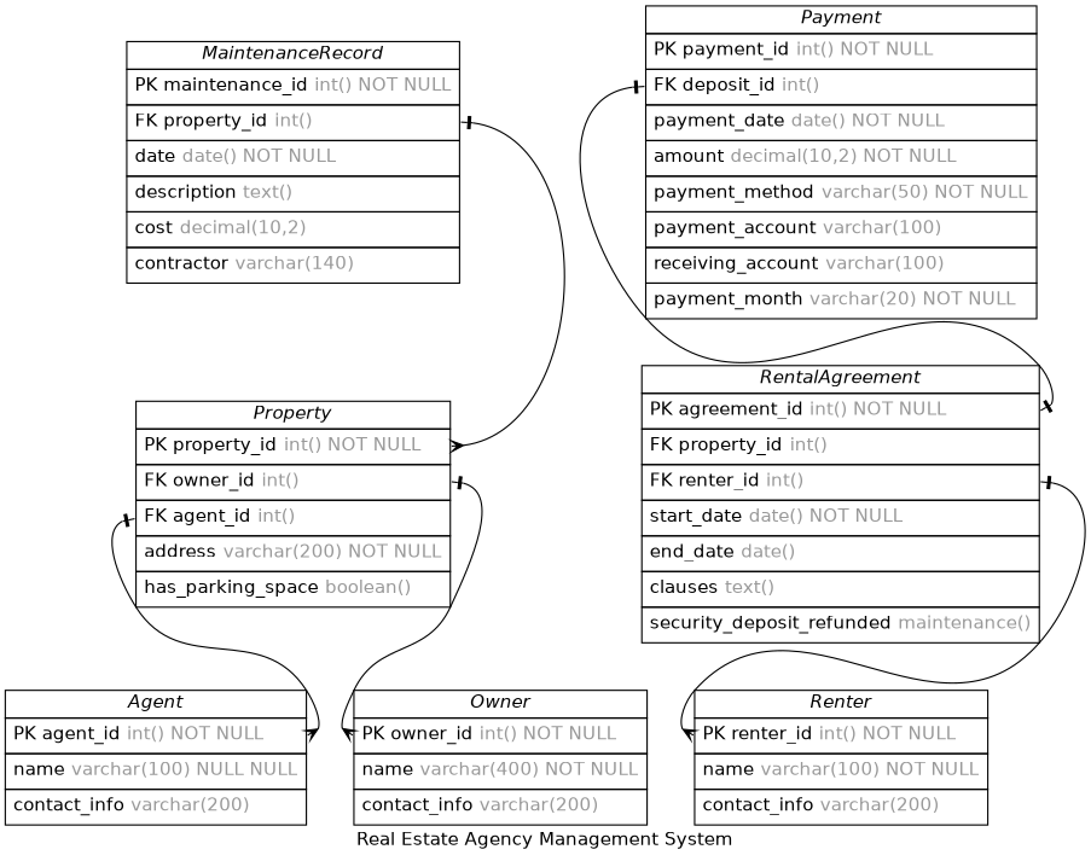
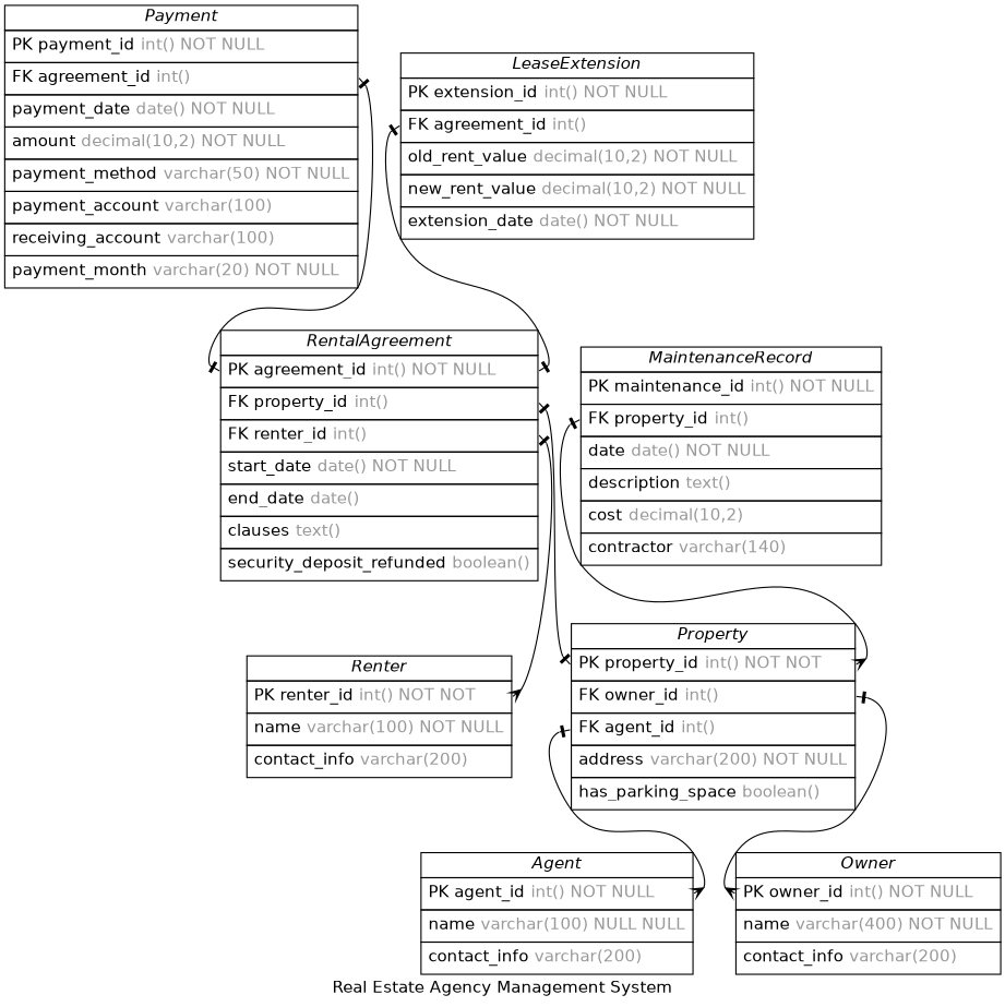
  digraph {
    concentrate=true
    fontname=Helvetica
    label="Real Estate Agency Management System"
    nodesep=0.5
    rankdir=TB
    splines=spline
    node [fontname=Helvetica shape=plain]
    edge [arrowhead=ocrow arrowsize=0.9 arrowtail=noneotee dir=both fontname=Helvetica fontsize=12 headport=property_id labelangle=32 labeldistance=1.8 penwidth=1.0 tailport=property_id]
    n1 [label=<         <table border="0" cellborder="1" cellspacing="0" >         <tr><td><i>Agent</i></td></tr>         <tr><td port="agent_id" align="left" cellpadding="5">PK agent_id <font color="grey60">int() NOT NULL</font></td></tr>         <tr><td port="name" align="left" cellpadding="5">name <font color="grey60">varchar(100) NULL NULL</font></td></tr>         <tr><td port="contact_info" align="left" cellpadding="5">contact_info <font color="grey60">varchar(200)</font></td></tr>     </table>>]
    n2 [label=<         <table border="0" cellborder="1" cellspacing="0" >         <tr><td><i>Owner</i></td></tr>         <tr><td port="owner_id" align="left" cellpadding="5">PK owner_id <font color="grey60">int() NOT NULL</font></td></tr>         <tr><td port="name" align="left" cellpadding="5">name <font color="grey60">varchar(400) NOT NULL</font></td></tr>         <tr><td port="contact_info" align="left" cellpadding="5">contact_info <font color="grey60">varchar(200)</font></td></tr>     </table>>]
-   n3 [label=<         <table border="0" cellborder="1" cellspacing="0" >         <tr><td><i>Renter</i></td></tr>         <tr><td port="renter_id" align="left" cellpadding="5">PK renter_id <font color="grey60">int() NOT NULL</font></td></tr>         <tr><td port="name" align="left" cellpadding="5">name <font color="grey60">varchar(100) NOT NULL</font></td></tr>         <tr><td port="contact_info" align="left" cellpadding="5">contact_info <font color="grey60">varchar(200)</font></td></tr>     </table>>]
-   n4 [label=<         <table border="0" cellborder="1" cellspacing="0" >         <tr><td><i>Property</i></td></tr>         <tr><td port="property_id" align="left" cellpadding="5">PK property_id <font color="grey60">int() NOT NULL</font></td></tr>         <tr><td port="owner_id" align="left" cellpadding="5">FK owner_id <font color="grey60">int()</font></td></tr>         <tr><td port="agent_id" align="left" cellpadding="5">FK agent_id <font color="grey60">int()</font></td></tr>         <tr><td port="address" align="left" cellpadding="5">address <font color="grey60">varchar(200) NOT NULL</font></td></tr>         <tr><td port="has_parking_space" align="left" cellpadding="5">has_parking_space <font color="grey60">boolean()</font></td></tr>     </table>>]
-   n5 [label=<         <table border="0" cellborder="1" cellspacing="0" >         <tr><td><i>RentalAgreement</i></td></tr>         <tr><td port="agreement_id" align="left" cellpadding="5">PK agreement_id <font color="grey60">int() NOT NULL</font></td></tr>         <tr><td port="property_id" align="left" cellpadding="5">FK property_id <font color="grey60">int()</font></td></tr>         <tr><td port="renter_id" align="left" cellpadding="5">FK renter_id <font color="grey60">int()</font></td></tr>         <tr><td port="start_date" align="left" cellpadding="5">start_date <font color="grey60">date() NOT NULL</font></td></tr>         <tr><td port="end_date" align="left" cellpadding="5">end_date <font color="grey60">date()</font></td></tr>         <tr><td port="clauses" align="left" cellpadding="5">clauses <font color="grey60">text()</font></td></tr>         <tr><td port="security_deposit_refunded" align="left" cellpadding="5">security_deposit_refunded <font color="grey60">maintenance()</font></td></tr>     </table>>]
-   n6 [label=<         <table border="0" cellborder="1" cellspacing="0" >         <tr><td><i>Payment</i></td></tr>         <tr><td port="payment_id" align="left" cellpadding="5">PK payment_id <font color="grey60">int() NOT NULL</font></td></tr>         <tr><td port="agreement_id" align="left" cellpadding="5">FK deposit_id <font color="grey60">int()</font></td></tr>         <tr><td port="payment_date" align="left" cellpadding="5">payment_date <font color="grey60">date() NOT NULL</font></td></tr>         <tr><td port="amount" align="left" cellpadding="5">amount <font color="grey60">decimal(10,2) NOT NULL</font></td></tr>         <tr><td port="payment_method" align="left" cellpadding="5">payment_method <font color="grey60">varchar(50) NOT NULL</font></td></tr>         <tr><td port="payment_account" align="left" cellpadding="5">payment_account <font color="grey60">varchar(100)</font></td></tr>         <tr><td port="receiving_account" align="left" cellpadding="5">receiving_account <font color="grey60">varchar(100)</font></td></tr>         <tr><td port="payment_month" align="left" cellpadding="5">payment_month <font color="grey60">varchar(20) NOT NULL</font></td></tr>     </table>>]
+   n3 [label=<         <table border="0" cellborder="1" cellspacing="0" >         <tr><td><i>Renter</i></td></tr>         <tr><td port="renter_id" align="left" cellpadding="5">PK renter_id <font color="grey60">int() NOT NOT</font></td></tr>         <tr><td port="name" align="left" cellpadding="5">name <font color="grey60">varchar(100) NOT NULL</font></td></tr>         <tr><td port="contact_info" align="left" cellpadding="5">contact_info <font color="grey60">varchar(200)</font></td></tr>     </table>>]
+   n4 [label=<         <table border="0" cellborder="1" cellspacing="0" >         <tr><td><i>Property</i></td></tr>         <tr><td port="property_id" align="left" cellpadding="5">PK property_id <font color="grey60">int() NOT NOT</font></td></tr>         <tr><td port="owner_id" align="left" cellpadding="5">FK owner_id <font color="grey60">int()</font></td></tr>         <tr><td port="agent_id" align="left" cellpadding="5">FK agent_id <font color="grey60">int()</font></td></tr>         <tr><td port="address" align="left" cellpadding="5">address <font color="grey60">varchar(200) NOT NULL</font></td></tr>         <tr><td port="has_parking_space" align="left" cellpadding="5">has_parking_space <font color="grey60">boolean()</font></td></tr>     </table>>]
+   n5 [label=<         <table border="0" cellborder="1" cellspacing="0" >         <tr><td><i>RentalAgreement</i></td></tr>         <tr><td port="agreement_id" align="left" cellpadding="5">PK agreement_id <font color="grey60">int() NOT NULL</font></td></tr>         <tr><td port="property_id" align="left" cellpadding="5">FK property_id <font color="grey60">int()</font></td></tr>         <tr><td port="renter_id" align="left" cellpadding="5">FK renter_id <font color="grey60">int()</font></td></tr>         <tr><td port="start_date" align="left" cellpadding="5">start_date <font color="grey60">date() NOT NULL</font></td></tr>         <tr><td port="end_date" align="left" cellpadding="5">end_date <font color="grey60">date()</font></td></tr>         <tr><td port="clauses" align="left" cellpadding="5">clauses <font color="grey60">text()</font></td></tr>         <tr><td port="security_deposit_refunded" align="left" cellpadding="5">security_deposit_refunded <font color="grey60">boolean()</font></td></tr>     </table>>]
+   n6 [label=<         <table border="0" cellborder="1" cellspacing="0" >         <tr><td><i>Payment</i></td></tr>         <tr><td port="payment_id" align="left" cellpadding="5">PK payment_id <font color="grey60">int() NOT NULL</font></td></tr>         <tr><td port="agreement_id" align="left" cellpadding="5">FK agreement_id <font color="grey60">int()</font></td></tr>         <tr><td port="payment_date" align="left" cellpadding="5">payment_date <font color="grey60">date() NOT NULL</font></td></tr>         <tr><td port="amount" align="left" cellpadding="5">amount <font color="grey60">decimal(10,2) NOT NULL</font></td></tr>         <tr><td port="payment_method" align="left" cellpadding="5">payment_method <font color="grey60">varchar(50) NOT NULL</font></td></tr>         <tr><td port="payment_account" align="left" cellpadding="5">payment_account <font color="grey60">varchar(100)</font></td></tr>         <tr><td port="receiving_account" align="left" cellpadding="5">receiving_account <font color="grey60">varchar(100)</font></td></tr>         <tr><td port="payment_month" align="left" cellpadding="5">payment_month <font color="grey60">varchar(20) NOT NULL</font></td></tr>     </table>>]
    n7 [label=<         <table border="0" cellborder="1" cellspacing="0" >         <tr><td><i>MaintenanceRecord</i></td></tr>         <tr><td port="maintenance_id" align="left" cellpadding="5">PK maintenance_id <font color="grey60">int() NOT NULL</font></td></tr>         <tr><td port="property_id" align="left" cellpadding="5">FK property_id <font color="grey60">int()</font></td></tr>         <tr><td port="date" align="left" cellpadding="5">date <font color="grey60">date() NOT NULL</font></td></tr>         <tr><td port="description" align="left" cellpadding="5">description <font color="grey60">text()</font></td></tr>         <tr><td port="cost" align="left" cellpadding="5">cost <font color="grey60">decimal(10,2)</font></td></tr>         <tr><td port="contractor" align="left" cellpadding="5">contractor <font color="grey60">varchar(140)</font></td></tr>     </table>>]
+   n8 [label=<         <table border="0" cellborder="1" cellspacing="0" >         <tr><td><i>LeaseExtension</i></td></tr>         <tr><td port="extension_id" align="left" cellpadding="5">PK extension_id <font color="grey60">int() NOT NULL</font></td></tr>         <tr><td port="agreement_id" align="left" cellpadding="5">FK agreement_id <font color="grey60">int()</font></td></tr>         <tr><td port="old_rent_value" align="left" cellpadding="5">old_rent_value <font color="grey60">decimal(10,2) NOT NULL</font></td></tr>         <tr><td port="new_rent_value" align="left" cellpadding="5">new_rent_value <font color="grey60">decimal(10,2) NOT NULL</font></td></tr>         <tr><td port="extension_date" align="left" cellpadding="5">extension_date <font color="grey60">date() NOT NULL</font></td></tr>     </table>>]
    n4 -> n1 [headport=agent_id tailport=agent_id]
    n4 -> n2 [headport=owner_id tailport=owner_id]
    n5 -> n3 [headport=renter_id tailport=renter_id]
+   n5 -> n4 [arrowhead=noneotee]
    n6 -> n5 [arrowhead=noneotee headport=agreement_id tailport=agreement_id]
    n7 -> n4
+   n8 -> n5 [arrowhead=noneotee headport=agreement_id tailport=agreement_id]
  }
